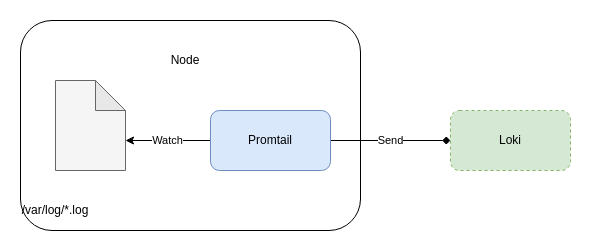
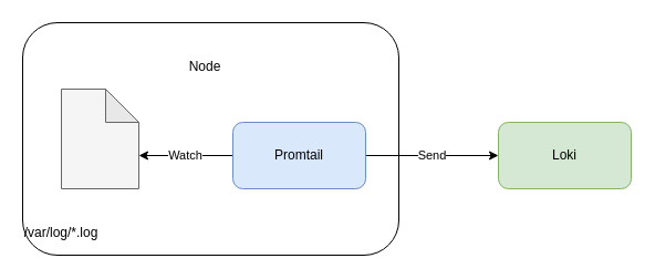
  <mxCell id="0" />
  <mxCell id="1" parent="0" />
  <mxCell id="2" value="" style="rounded=1;whiteSpace=wrap;html=1;" vertex="1" parent="1"><mxGeometry x="20" y="20" width="340" height="210" as="geometry" /></mxCell>
  <mxCell id="3" value="" style="shape=note;whiteSpace=wrap;html=1;backgroundOutline=1;darkOpacity=0.05;fillColor=#f5f5f5;fontColor=#333333;strokeColor=#666666;" vertex="1" parent="1"><mxGeometry x="55" y="80" width="70" height="90" as="geometry" /></mxCell>
  <mxCell id="4" value="/var/log/*.log" style="text;html=1;strokeColor=none;fillColor=none;align=center;verticalAlign=middle;whiteSpace=wrap;rounded=0;" vertex="1" parent="1"><mxGeometry x="25" y="195" width="60" height="30" as="geometry" /></mxCell>
  <mxCell id="5" value="Watch" style="edgeStyle=orthogonalEdgeStyle;rounded=0;orthogonalLoop=1;jettySize=auto;html=1;exitX=0;exitY=0.5;exitDx=0;exitDy=0;entryX=0;entryY=0;entryDx=70;entryDy=60;entryPerimeter=0;" edge="1" parent="1" source="7" target="3"><mxGeometry relative="1" as="geometry" /></mxCell>
- <mxCell id="6" value="Send" style="edgeStyle=orthogonalEdgeStyle;rounded=0;orthogonalLoop=1;jettySize=auto;html=1;exitX=1;exitY=0.5;exitDx=0;exitDy=0;endArrow=diamond;" edge="1" parent="1" source="7" target="8"><mxGeometry relative="1" as="geometry" /></mxCell>
+ <mxCell id="6" value="Send" style="edgeStyle=orthogonalEdgeStyle;rounded=0;orthogonalLoop=1;jettySize=auto;html=1;exitX=1;exitY=0.5;exitDx=0;exitDy=0;" edge="1" parent="1" source="7" target="8"><mxGeometry relative="1" as="geometry" /></mxCell>
  <mxCell id="7" value="Promtail" style="rounded=1;whiteSpace=wrap;html=1;fillColor=#dae8fc;strokeColor=#6c8ebf;" vertex="1" parent="1"><mxGeometry x="210" y="110" width="120" height="60" as="geometry" /></mxCell>
- <mxCell id="8" value="Loki" style="rounded=1;whiteSpace=wrap;html=1;fillColor=#d5e8d4;strokeColor=#82b366;dashed=1;" vertex="1" parent="1"><mxGeometry x="450" y="110" width="120" height="60" as="geometry" /></mxCell>
+ <mxCell id="8" value="Loki" style="rounded=1;whiteSpace=wrap;html=1;fillColor=#d5e8d4;strokeColor=#82b366;" vertex="1" parent="1"><mxGeometry x="450" y="110" width="120" height="60" as="geometry" /></mxCell>
  <mxCell id="9" value="Node" style="text;html=1;strokeColor=none;fillColor=none;align=center;verticalAlign=middle;whiteSpace=wrap;rounded=0;" vertex="1" parent="1"><mxGeometry x="155" y="45" width="60" height="30" as="geometry" /></mxCell>
